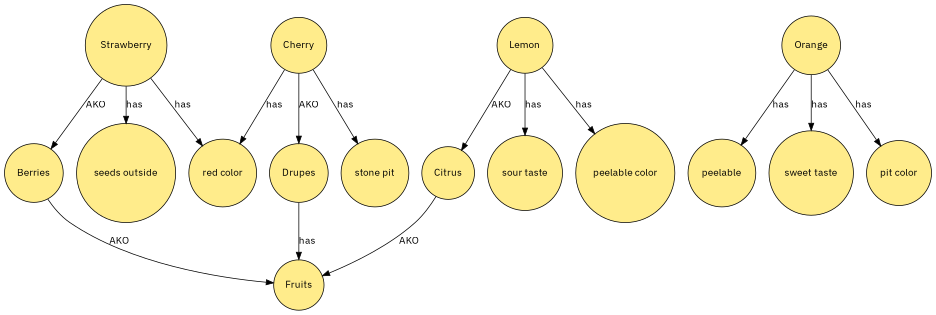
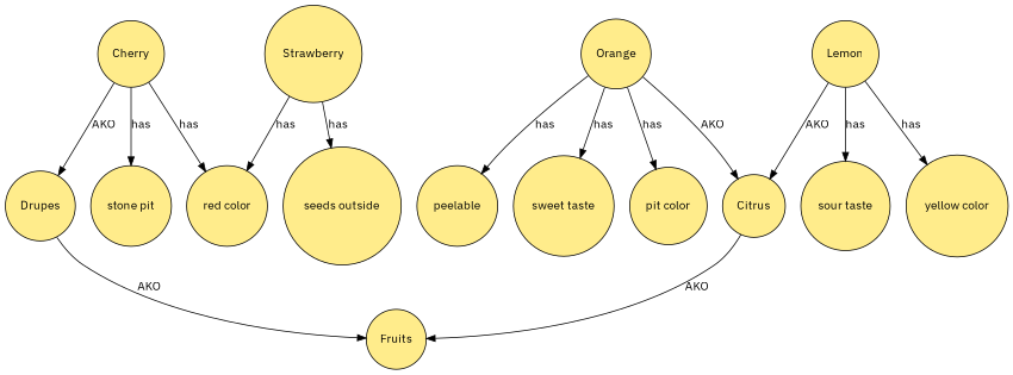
  digraph {
    fontname="IBM Plex Sans"
    node [fillcolor=lightgoldenrod1 fontname="IBM Plex Sans" shape=circle style=filled]
    edge [fontname="IBM Plex Sans"]
    Citrus
    Fruits
-   Berries
    Drupes
    Orange
    peelable
    "sweet taste"
    n8 [label="pit color"]
    Lemon
    "sour taste"
-   "yellow color" [label="peelable color"]
+   "yellow color"
    Strawberry
    "seeds outside"
    "red color"
    Cherry
    "stone pit"
    Citrus -> Fruits [label=AKO]
-   Berries -> Fruits [label=AKO]
-   Drupes -> Fruits [label=has]
+   Drupes -> Fruits [label=AKO]
+   Orange -> Citrus [label=AKO]
    Orange -> peelable [label=has]
    Orange -> "sweet taste" [label=has]
    Orange -> n8 [label=has]
    Lemon -> Citrus [label=AKO]
    Lemon -> "sour taste" [label=has]
    Lemon -> "yellow color" [label=has]
-   Strawberry -> Berries [label=AKO]
    Strawberry -> "seeds outside" [label=has]
    Strawberry -> "red color" [label=has]
    Cherry -> Drupes [label=AKO]
    Cherry -> "red color" [label=has]
    Cherry -> "stone pit" [label=has]
  }
